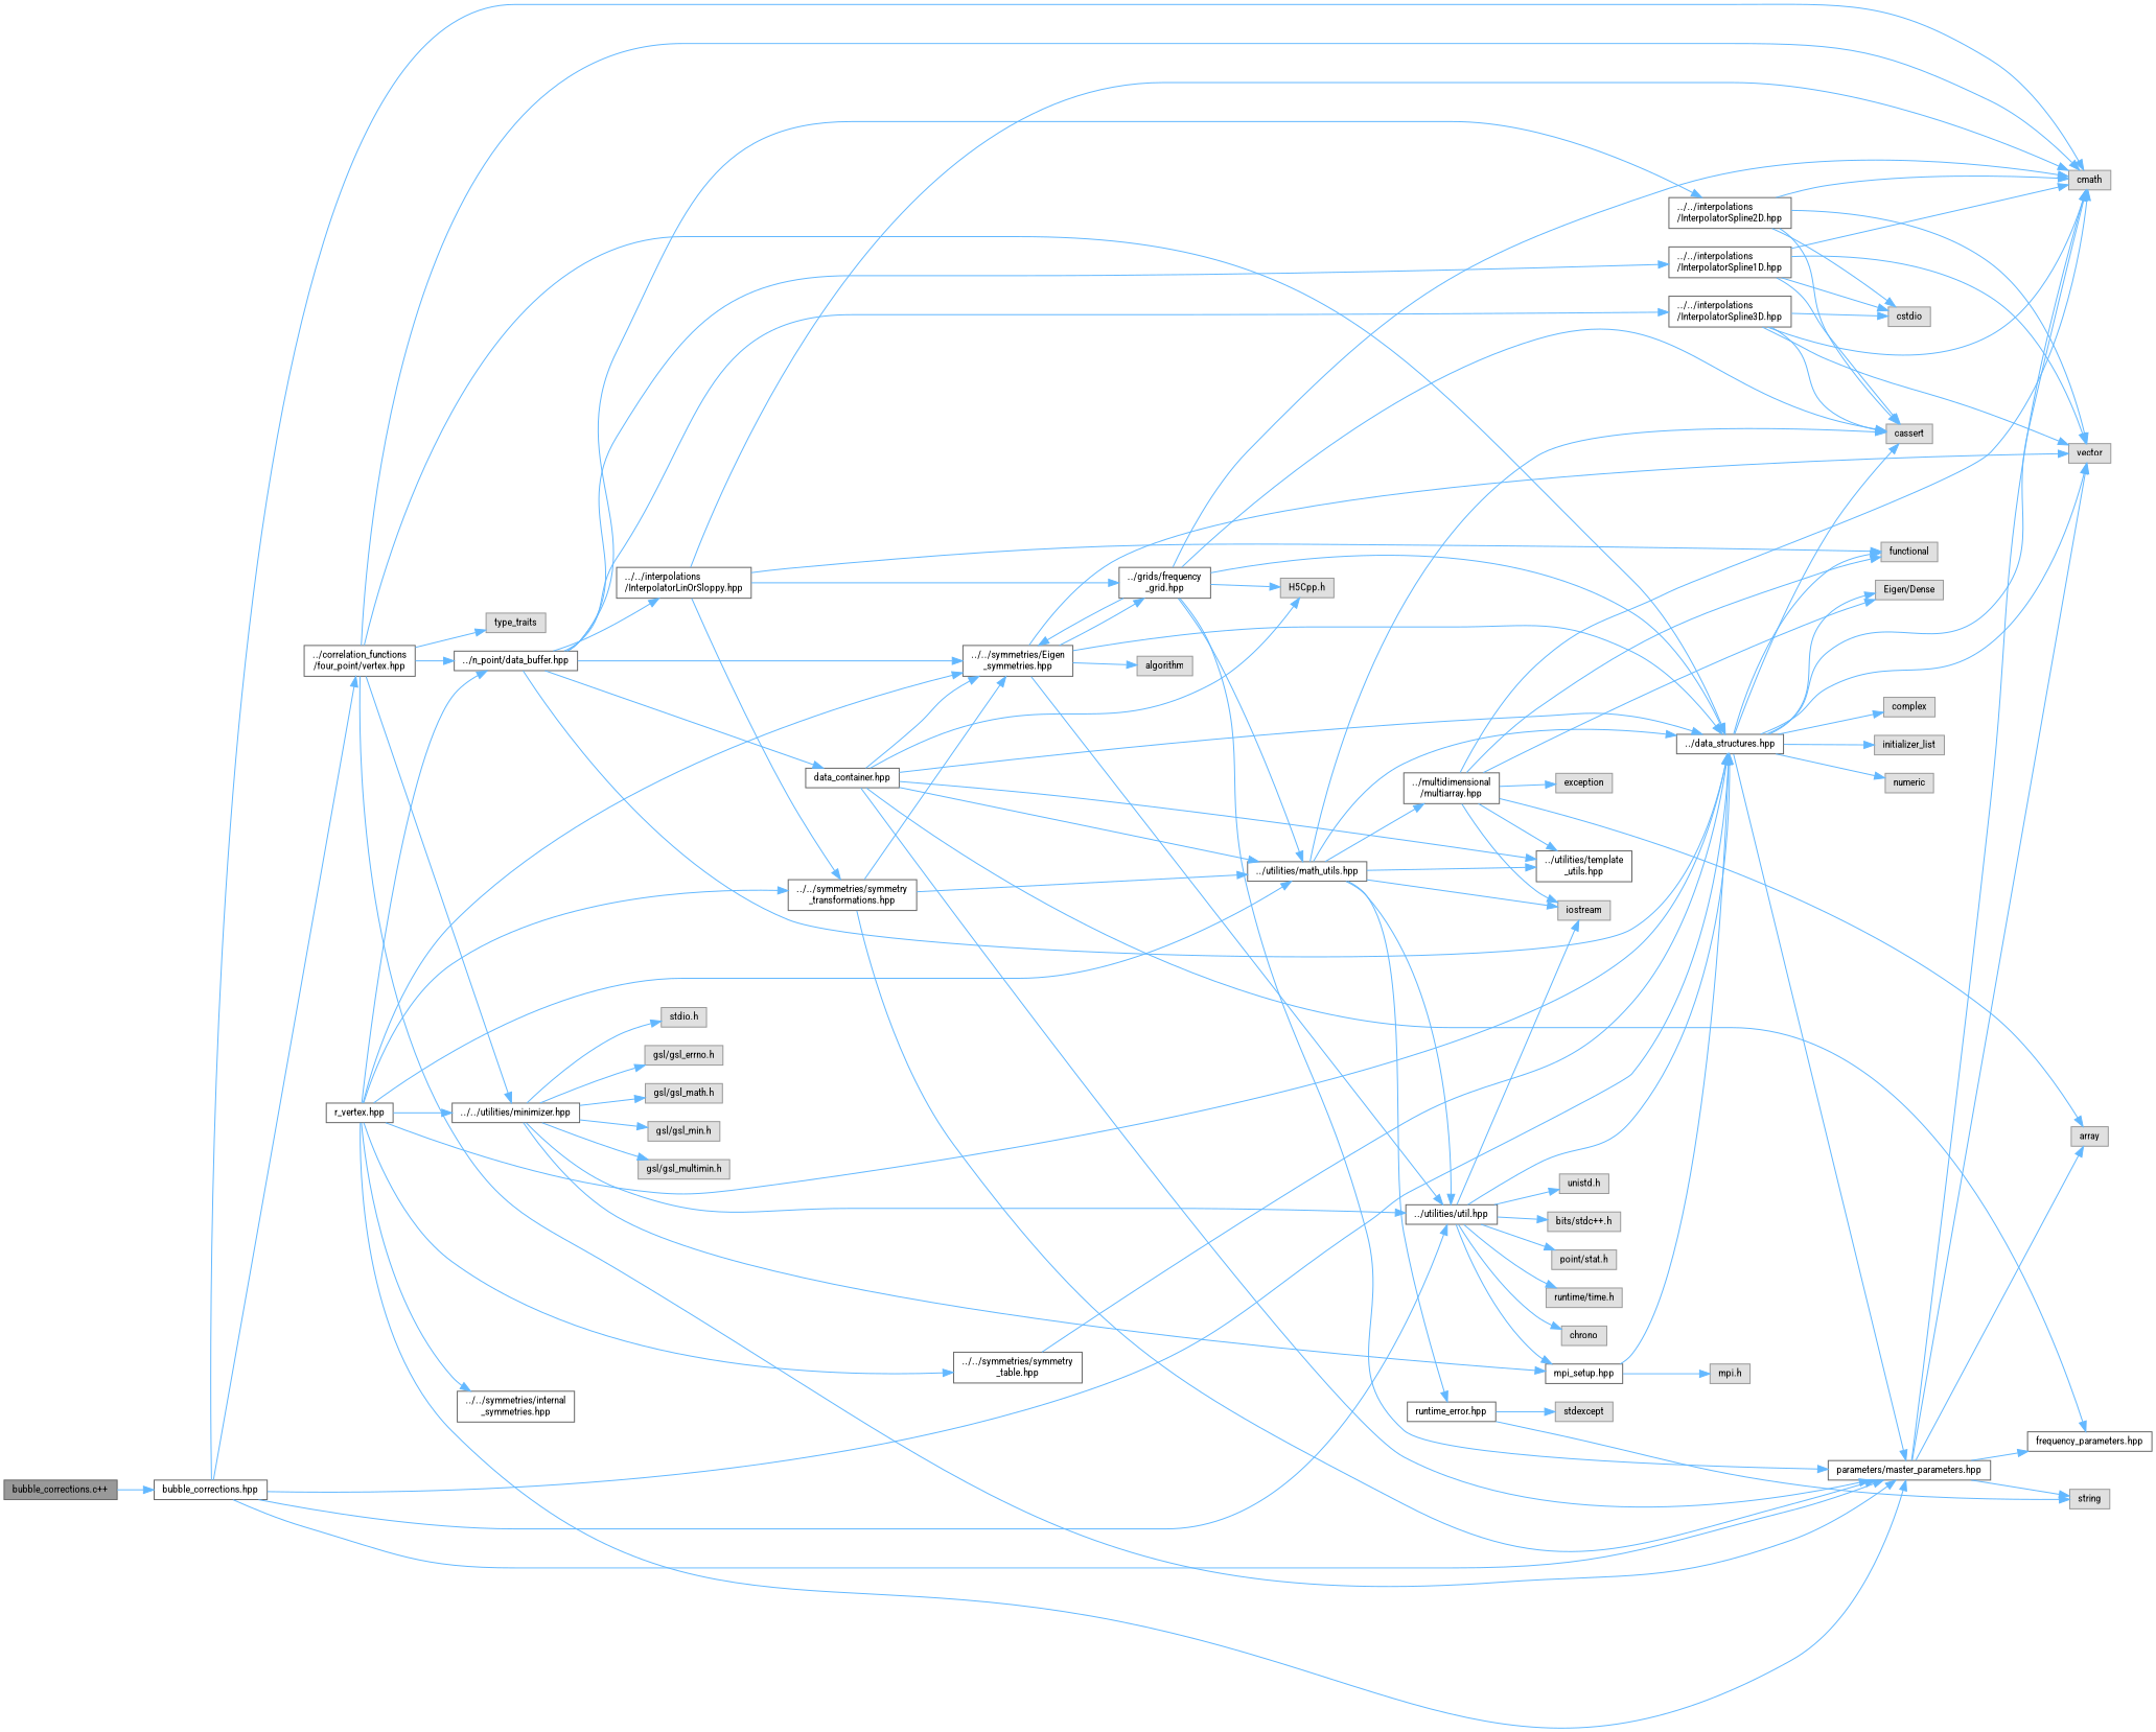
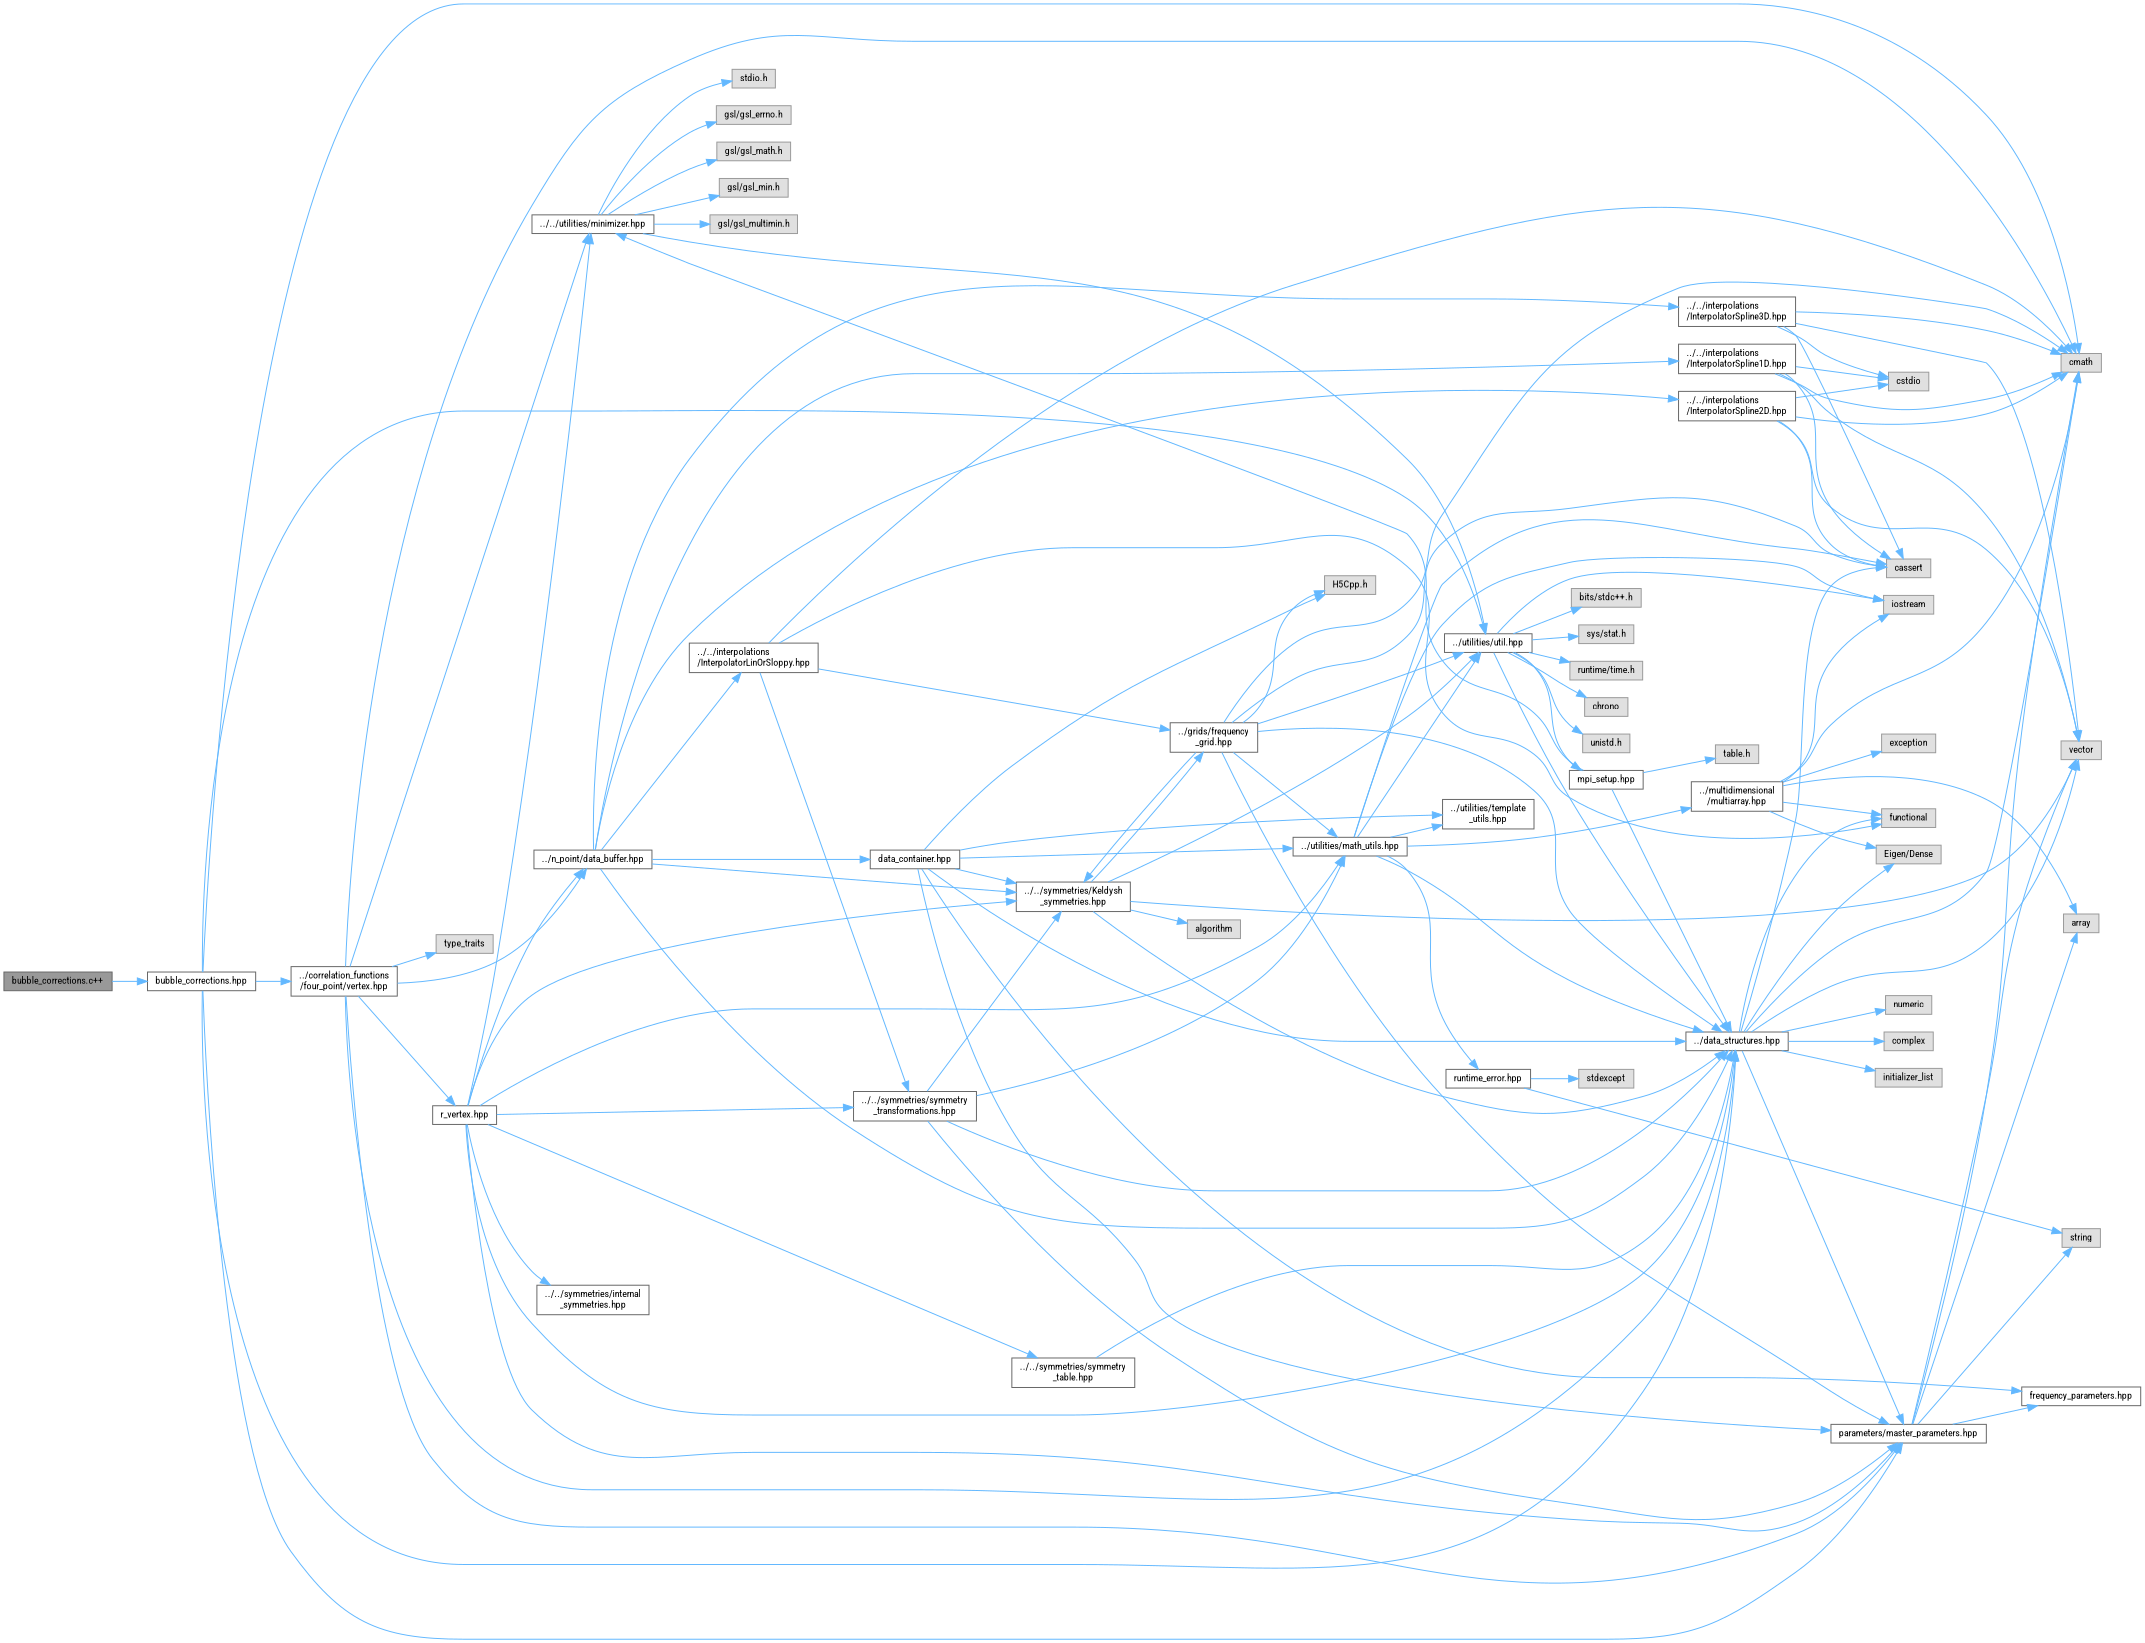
  digraph {
    fontname="Roboto Condensed"
    rankdir=LR
    node [color=grey60 fillcolor="#E0E0E0" fontname="Roboto Condensed" fontsize=10 shape=box style=filled]
    edge [color=steelblue1 fontname="Roboto Condensed" fontsize=10 labelfontname=Helvetica labelfontsize=10 style=solid]
    n1 [color=gray40 fillcolor=grey60 fontcolor=black height=0.2 label="bubble_corrections.c++" width=0.4]
    n2 [color=grey40 fillcolor=white height=0.2 label="bubble_corrections.hpp" width=0.4]
    n3 [color=grey40 fillcolor=white height=0.2 label="../data_structures.hpp" width=0.4]
    n4 [height=0.2 label=cmath width=0.4]
    n5 [color=grey40 fillcolor=white height=0.2 label="parameters/master_parameters.hpp" width=0.4]
    n6 [color=grey40 fillcolor=white height=0.2 label="../correlation_functions\l/four_point/vertex.hpp" width=0.4]
    n7 [color=grey40 fillcolor=white height=0.2 label="../utilities/util.hpp" width=0.4]
    n8 [height=0.2 label=complex width=0.4]
    n9 [height=0.2 label=vector width=0.4]
    n10 [height=0.2 label=initializer_list width=0.4]
    n11 [height=0.2 label=functional width=0.4]
    n12 [height=0.2 label=cassert width=0.4]
    n13 [height=0.2 label=numeric width=0.4]
    n14 [height=0.2 label="Eigen/Dense" width=0.4]
    n15 [height=0.2 label=string width=0.4]
    n16 [height=0.2 label=array width=0.4]
    n17 [color=grey40 fillcolor=white height=0.2 label="frequency_parameters.hpp" width=0.4]
    n18 [height=0.2 label=type_traits width=0.4]
    n19 [color=grey40 fillcolor=white height=0.2 label="r_vertex.hpp" width=0.4]
    n20 [color=grey40 fillcolor=white height=0.2 label="../../utilities/minimizer.hpp" width=0.4]
    n21 [color=grey40 fillcolor=white height=0.2 label="../n_point/data_buffer.hpp" width=0.4]
    n22 [height=0.2 label="runtime/time.h" width=0.4]
    n23 [height=0.2 label=chrono width=0.4]
    n24 [height=0.2 label="unistd.h" width=0.4]
    n25 [height=0.2 label=iostream width=0.4]
    n26 [height=0.2 label="bits/stdc++.h" width=0.4]
-   n27 [height=0.2 label="point/stat.h" width=0.4]
+   n27 [height=0.2 label="sys/stat.h" width=0.4]
    n28 [color=grey40 fillcolor=white height=0.2 label="mpi_setup.hpp" width=0.4]
-   n29 [color=grey40 fillcolor=white height=0.2 label="../../symmetries/Eigen\l_symmetries.hpp" width=0.4]
+   n29 [color=grey40 fillcolor=white height=0.2 label="../../symmetries/Keldysh\l_symmetries.hpp" width=0.4]
    n30 [color=grey40 fillcolor=white height=0.2 label="../utilities/math_utils.hpp" width=0.4]
    n31 [color=grey40 fillcolor=white height=0.2 label="../../symmetries/internal\l_symmetries.hpp" width=0.4]
    n32 [color=grey40 fillcolor=white height=0.2 label="../../symmetries/symmetry\l_transformations.hpp" width=0.4]
    n33 [color=grey40 fillcolor=white height=0.2 label="../../symmetries/symmetry\l_table.hpp" width=0.4]
    n34 [height=0.2 label="stdio.h" width=0.4]
    n35 [height=0.2 label="gsl/gsl_errno.h" width=0.4]
    n36 [height=0.2 label="gsl/gsl_math.h" width=0.4]
    n37 [height=0.2 label="gsl/gsl_min.h" width=0.4]
    n38 [height=0.2 label="gsl/gsl_multimin.h" width=0.4]
    n39 [color=grey40 fillcolor=white height=0.2 label="data_container.hpp" width=0.4]
    n40 [color=grey40 fillcolor=white height=0.2 label="../../interpolations\l/InterpolatorLinOrSloppy.hpp" width=0.4]
    n41 [color=grey40 fillcolor=white height=0.2 label="../../interpolations\l/InterpolatorSpline1D.hpp" width=0.4]
    n42 [color=grey40 fillcolor=white height=0.2 label="../../interpolations\l/InterpolatorSpline2D.hpp" width=0.4]
    n43 [color=grey40 fillcolor=white height=0.2 label="../../interpolations\l/InterpolatorSpline3D.hpp" width=0.4]
    n44 [height=0.2 label=algorithm width=0.4]
    n45 [color=grey40 fillcolor=white height=0.2 label="../grids/frequency\l_grid.hpp" width=0.4]
    n46 [color=grey40 fillcolor=white height=0.2 label="../multidimensional\l/multiarray.hpp" width=0.4]
    n47 [color=grey40 fillcolor=white height=0.2 label="../utilities/template\l_utils.hpp" width=0.4]
    n48 [color=grey40 fillcolor=white height=0.2 label="runtime_error.hpp" width=0.4]
    n49 [height=0.2 label="H5Cpp.h" width=0.4]
-   n50 [height=0.2 label="mpi.h" width=0.4]
+   n50 [height=0.2 label="table.h" width=0.4]
    n51 [height=0.2 label=exception width=0.4]
    n52 [height=0.2 label=stdexcept width=0.4]
    n53 [height=0.2 label=cstdio width=0.4]
    n1 -> n2
    n2 -> n3
    n2 -> n4
    n2 -> n5
    n2 -> n6
    n2 -> n7
    n3 -> n4
    n3 -> n5
    n3 -> n8
    n3 -> n9
    n3 -> n10
    n3 -> n11
    n3 -> n12
    n3 -> n13
    n3 -> n14
    n5 -> n4
    n5 -> n9
    n5 -> n15
    n5 -> n16
    n5 -> n17
    n6 -> n3
    n6 -> n4
    n6 -> n5
    n6 -> n18
+   n6 -> n19
    n6 -> n20
    n6 -> n21
    n7 -> n3
    n7 -> n22
    n7 -> n23
    n7 -> n24
    n7 -> n25
    n7 -> n26
    n7 -> n27
    n7 -> n28
    n19 -> n3
    n19 -> n5
    n19 -> n20
    n19 -> n21
    n19 -> n29
    n19 -> n30
    n19 -> n31
    n19 -> n32
    n19 -> n33
    n20 -> n7
-   n20 -> n28
+   n28 -> n20
    n20 -> n34
    n20 -> n35
    n20 -> n36
    n20 -> n37
    n20 -> n38
    n21 -> n3
    n21 -> n29
    n21 -> n39
    n21 -> n40
    n21 -> n41
    n21 -> n42
    n21 -> n43
    n28 -> n3
    n28 -> n50
    n29 -> n3
    n29 -> n7
    n29 -> n9
    n29 -> n44
    n29 -> n45
    n30 -> n3
    n30 -> n7
    n30 -> n12
    n30 -> n25
    n30 -> n46
    n30 -> n47
    n30 -> n48
+   n32 -> n3
    n32 -> n5
    n32 -> n29
    n32 -> n30
    n33 -> n3
    n39 -> n3
    n39 -> n5
    n39 -> n17
    n39 -> n29
    n39 -> n30
    n39 -> n47
    n39 -> n49
    n40 -> n4
    n40 -> n11
    n40 -> n32
    n40 -> n45
    n41 -> n4
    n41 -> n9
    n41 -> n12
    n41 -> n53
    n42 -> n4
    n42 -> n9
    n42 -> n12
    n42 -> n53
    n43 -> n4
    n43 -> n9
    n43 -> n12
    n43 -> n53
    n45 -> n3
    n45 -> n4
    n45 -> n5
+   n45 -> n7
    n45 -> n12
    n45 -> n29
    n45 -> n30
    n45 -> n49
    n46 -> n4
    n46 -> n11
    n46 -> n14
    n46 -> n16
    n46 -> n25
-   n46 -> n47
    n46 -> n51
    n48 -> n15
    n48 -> n52
  }
